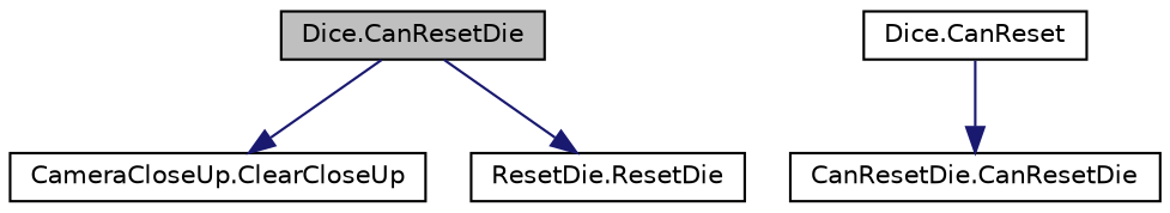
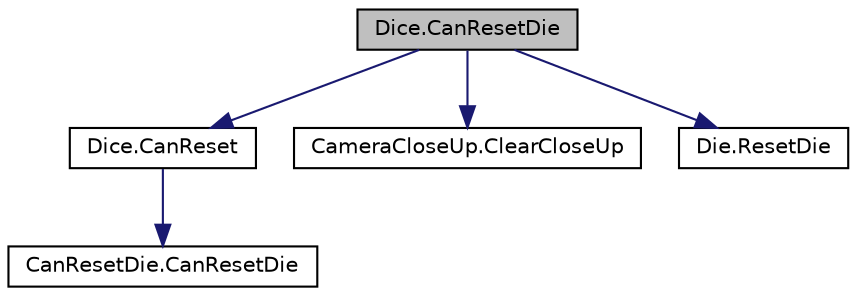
  digraph {
    rankdir=TB
    node [color=black fillcolor=white fontname=Helvetica fontsize=10 shape=record style=filled]
    edge [color=midnightblue fontname=Helvetica fontsize=10 labelfontname=Helvetica labelfontsize=10 style=solid]
    n1 [fillcolor=grey75 fontcolor=black height=0.2 label="Dice.CanResetDie" width=0.4]
    n2 [height=0.2 label="Dice.CanReset" width=0.4]
    n3 [height=0.2 label="CameraCloseUp.ClearCloseUp" width=0.4]
-   n4 [height=0.2 label="ResetDie.ResetDie" width=0.4]
+   n4 [height=0.2 label="Die.ResetDie" width=0.4]
    n5 [height=0.2 label="CanResetDie.CanResetDie" width=0.4]
+   n1 -> n2
    n1 -> n3
    n1 -> n4
    n2 -> n5
  }
